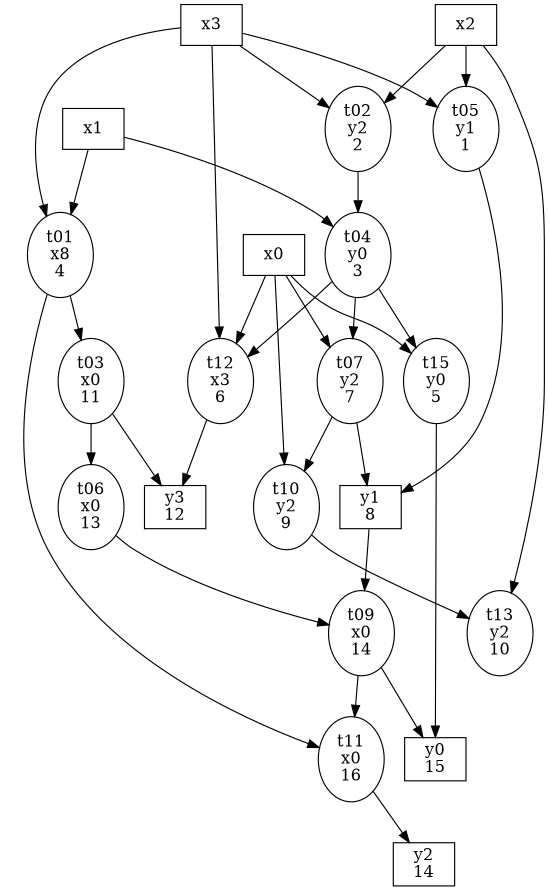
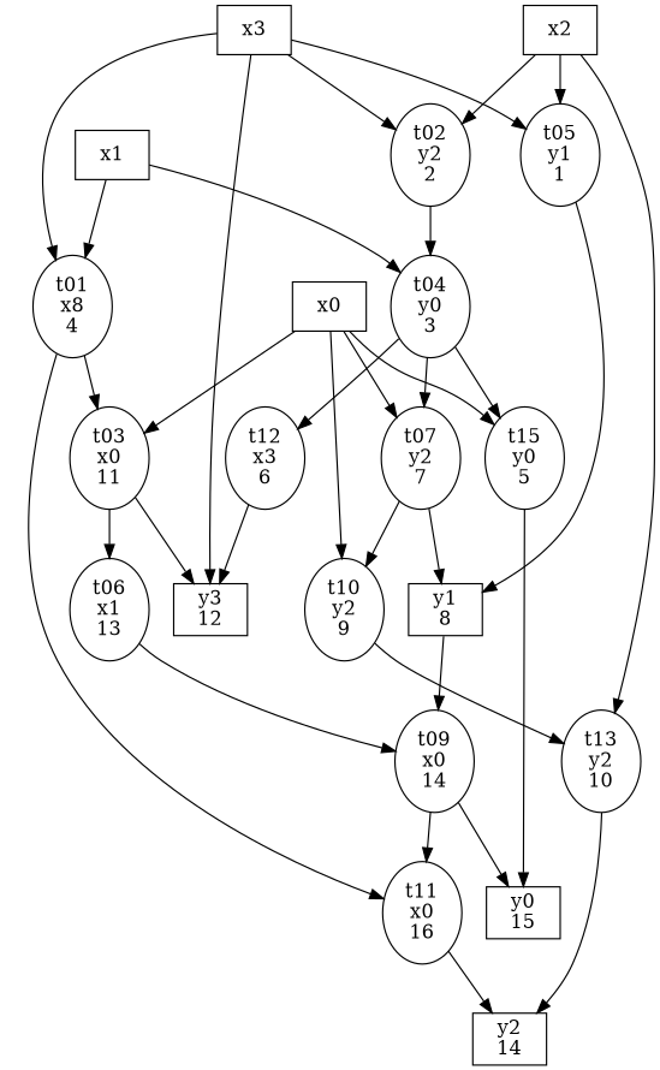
  strict digraph {
    x0 [shape=box]
    t15 [label="\N\ny0\n5"]
    t07 [label="\N\ny2\n7"]
    t10 [label="\N\ny2\n9"]
    t03 [label="\N\nx0\n11"]
    y0 [label="\N\n15" shape=box]
    y1 [label="\N\n8" shape=box]
    t13 [label="\N\ny2\n10"]
    y3 [label="\N\n12" shape=box]
-   t06 [label="\N\nx0\n13"]
+   t06 [label="\N\nx1\n13"]
    x1 [shape=box]
    t04 [label="\N\ny0\n3"]
    t01 [label="\N\nx8\n4"]
    t12 [label="\N\nx3\n6"]
    t11 [label="\N\nx0\n16"]
    x2 [shape=box]
    t05 [label="\N\ny1\n1"]
    t02 [label="\N\ny2\n2"]
    y2 [label="\N\n14" shape=box]
    x3 [shape=box]
    t09 [label="\N\nx0\n14"]
    x0 -> t15
    x0 -> t07
    x0 -> t10
-   x0 -> t12
+   x0 -> t03
    t15 -> y0
    t07 -> t10
    t07 -> y1
    t10 -> t13
    t03 -> y3
    t03 -> t06
    y1 -> t09
+   t13 -> y2
    t06 -> t09
    x1 -> t04
    x1 -> t01
    t04 -> t15
    t04 -> t07
    t04 -> t12
    t01 -> t03
    t01 -> t11
    t12 -> y3
    t11 -> y2
    x2 -> t13
    x2 -> t05
    x2 -> t02
    t05 -> y1
    t02 -> t04
    x3 -> t01
-   x3 -> t12
+   x3 -> y3
    x3 -> t05
    x3 -> t02
    t09 -> y0
    t09 -> t11
  }
